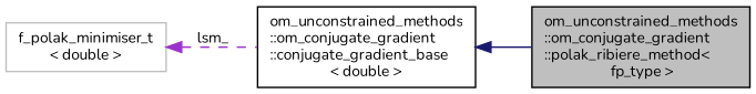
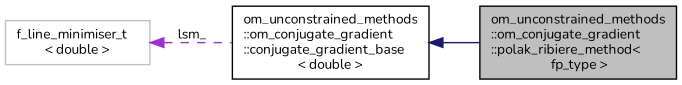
  digraph {
    rankdir=LR
    fontname=Nunito
    node [color=black fillcolor=white fontname=Nunito fontsize=10 shape=record style=filled]
    edge [dir=back fontname=Nunito fontsize=10 labelfontname=Helvetica labelfontsize=10]
    n1 [fillcolor=grey75 fontcolor=black height=0.2 label="om_unconstrained_methods\l::om_conjugate_gradient\l::polak_ribiere_method\<\l fp_type \>" width=0.4]
    n2 [height=0.2 label="om_unconstrained_methods\l::om_conjugate_gradient\l::conjugate_gradient_base\l\< double \>" width=0.4]
-   n3 [color=grey75 height=0.2 label="f_polak_minimiser_t\l\< double \>" width=0.4]
+   n3 [color=grey75 height=0.2 label="f_line_minimiser_t\l\< double \>" width=0.4]
    n2 -> n1 [color=midnightblue style=solid]
    n3 -> n2 [color=darkorchid3 label=" lsm_" style=dashed]
  }
